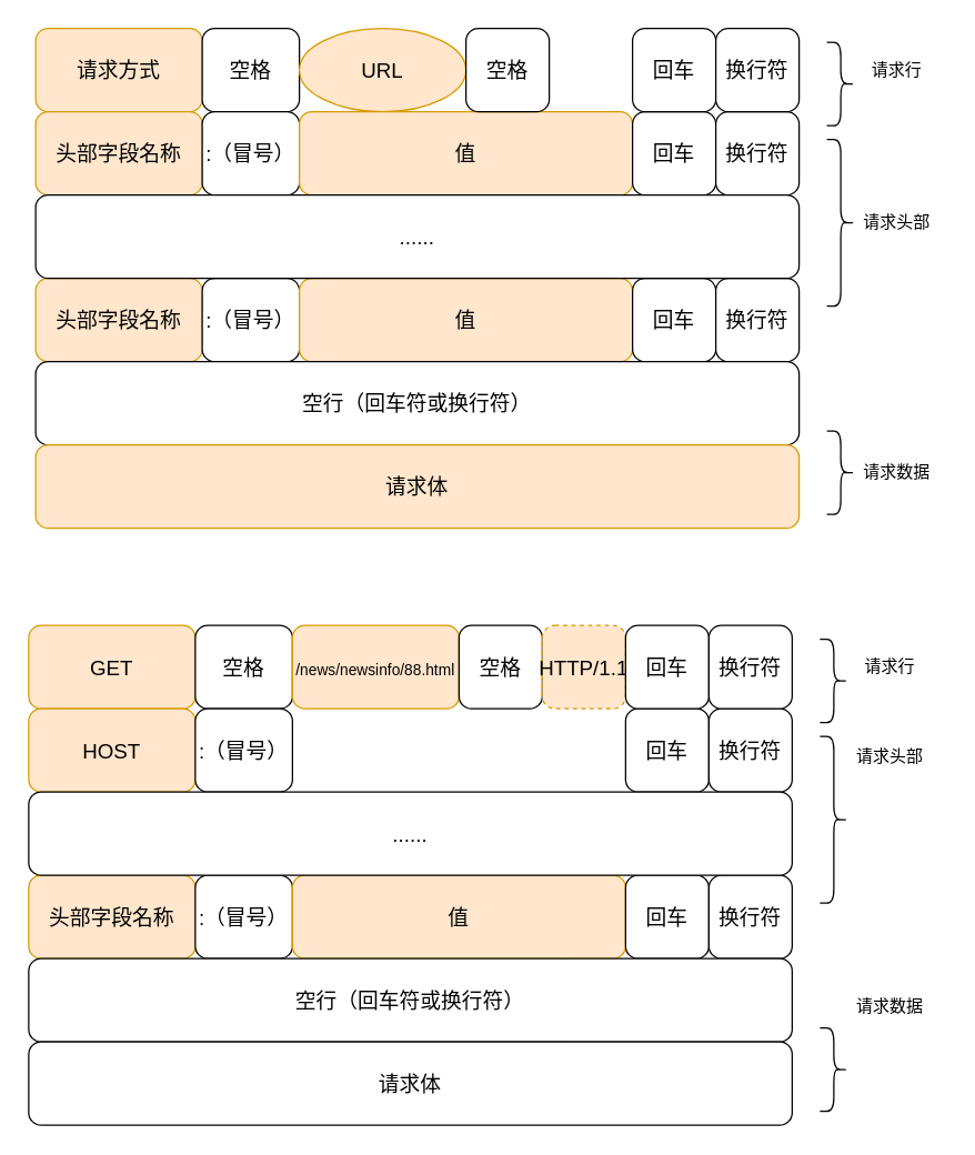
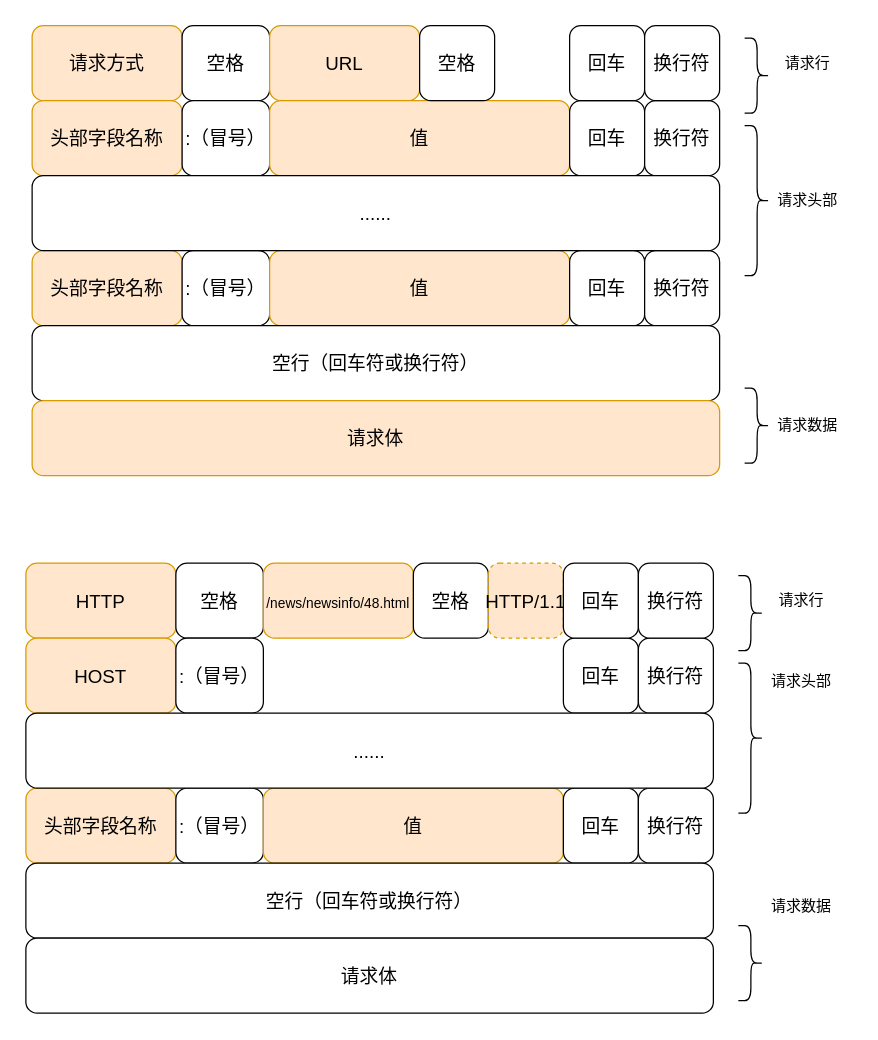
  <mxCell id="0" />
  <mxCell id="1" parent="0" />
  <mxCell id="2" value="请求方式" style="rounded=1;whiteSpace=wrap;html=1;fontSize=15;fillColor=#ffe6cc;strokeColor=#d79b00;" vertex="1" parent="1"><mxGeometry x="25" y="20" width="120" height="60" as="geometry" /></mxCell>
  <mxCell id="3" value="空格" style="rounded=1;whiteSpace=wrap;html=1;fontSize=15;" vertex="1" parent="1"><mxGeometry x="145" y="20" width="70" height="60" as="geometry" /></mxCell>
- <mxCell id="4" value="URL" style="ellipse;whiteSpace=wrap;html=1;fontSize=15;fillColor=#ffe6cc;strokeColor=#d79b00;" vertex="1" parent="1"><mxGeometry x="215" y="20" width="120" height="60" as="geometry" /></mxCell>
+ <mxCell id="4" value="URL" style="rounded=1;whiteSpace=wrap;html=1;fontSize=15;fillColor=#ffe6cc;strokeColor=#d79b00;" vertex="1" parent="1"><mxGeometry x="215" y="20" width="120" height="60" as="geometry" /></mxCell>
  <mxCell id="5" value="头部字段名称" style="rounded=1;whiteSpace=wrap;html=1;fontSize=15;fillColor=#ffe6cc;strokeColor=#d79b00;" vertex="1" parent="1"><mxGeometry x="25" y="80" width="120" height="60" as="geometry" /></mxCell>
  <mxCell id="6" value=":（冒号）" style="rounded=1;whiteSpace=wrap;html=1;fontSize=15;" vertex="1" parent="1"><mxGeometry x="145" y="80" width="70" height="60" as="geometry" /></mxCell>
  <mxCell id="7" value="值" style="rounded=1;whiteSpace=wrap;html=1;fontSize=15;fillColor=#ffe6cc;strokeColor=#d79b00;" vertex="1" parent="1"><mxGeometry x="215" y="80" width="240" height="60" as="geometry" /></mxCell>
  <mxCell id="8" value="回车" style="rounded=1;whiteSpace=wrap;html=1;fontSize=15;" vertex="1" parent="1"><mxGeometry x="455" y="80" width="60" height="60" as="geometry" /></mxCell>
  <mxCell id="9" value="换行符" style="rounded=1;whiteSpace=wrap;html=1;fontSize=15;" vertex="1" parent="1"><mxGeometry x="515" y="80" width="60" height="60" as="geometry" /></mxCell>
  <mxCell id="10" value="空格" style="rounded=1;whiteSpace=wrap;html=1;fontSize=15;" vertex="1" parent="1"><mxGeometry x="335" y="20" width="60" height="60" as="geometry" /></mxCell>
  <mxCell id="11" value="回车" style="rounded=1;whiteSpace=wrap;html=1;fontSize=15;" vertex="1" parent="1"><mxGeometry x="455" y="20" width="60" height="60" as="geometry" /></mxCell>
  <mxCell id="12" value="换行符" style="rounded=1;whiteSpace=wrap;html=1;fontSize=15;" vertex="1" parent="1"><mxGeometry x="515" y="20" width="60" height="60" as="geometry" /></mxCell>
  <mxCell id="13" value="头部字段名称" style="rounded=1;whiteSpace=wrap;html=1;fontSize=15;fillColor=#ffe6cc;strokeColor=#d79b00;" vertex="1" parent="1"><mxGeometry x="25" y="200" width="120" height="60" as="geometry" /></mxCell>
  <mxCell id="14" value=":（冒号）" style="rounded=1;whiteSpace=wrap;html=1;fontSize=15;" vertex="1" parent="1"><mxGeometry x="145" y="200" width="70" height="60" as="geometry" /></mxCell>
  <mxCell id="15" value="值" style="rounded=1;whiteSpace=wrap;html=1;fontSize=15;fillColor=#ffe6cc;strokeColor=#d79b00;" vertex="1" parent="1"><mxGeometry x="215" y="200" width="240" height="60" as="geometry" /></mxCell>
  <mxCell id="16" value="回车" style="rounded=1;whiteSpace=wrap;html=1;fontSize=15;" vertex="1" parent="1"><mxGeometry x="455" y="200" width="60" height="60" as="geometry" /></mxCell>
  <mxCell id="17" value="换行符" style="rounded=1;whiteSpace=wrap;html=1;fontSize=15;" vertex="1" parent="1"><mxGeometry x="515" y="200" width="60" height="60" as="geometry" /></mxCell>
  <mxCell id="18" value="......" style="rounded=1;whiteSpace=wrap;html=1;fontSize=15;" vertex="1" parent="1"><mxGeometry x="25" y="140" width="550" height="60" as="geometry" /></mxCell>
  <mxCell id="19" value="空行（回车符或换行符）" style="rounded=1;whiteSpace=wrap;html=1;fontSize=15;" vertex="1" parent="1"><mxGeometry x="25" y="260" width="550" height="60" as="geometry" /></mxCell>
  <mxCell id="20" value="请求体" style="rounded=1;whiteSpace=wrap;html=1;fontSize=15;fillColor=#ffe6cc;strokeColor=#d79b00;" vertex="1" parent="1"><mxGeometry x="25" y="320" width="550" height="60" as="geometry" /></mxCell>
  <mxCell id="21" value="" style="shape=curlyBracket;whiteSpace=wrap;html=1;rounded=1;flipH=1;labelPosition=right;verticalLabelPosition=middle;align=left;verticalAlign=middle;" vertex="1" parent="1"><mxGeometry x="595" y="100" width="20" height="120" as="geometry" /></mxCell>
  <mxCell id="22" value="请求头部" style="text;html=1;align=center;verticalAlign=middle;resizable=0;points=[];autosize=1;strokeColor=none;fillColor=none;" vertex="1" parent="1"><mxGeometry x="610" y="145" width="70" height="30" as="geometry" /></mxCell>
  <mxCell id="23" value="请求行" style="text;html=1;align=center;verticalAlign=middle;resizable=0;points=[];autosize=1;strokeColor=none;fillColor=none;" vertex="1" parent="1"><mxGeometry x="615" y="35" width="60" height="30" as="geometry" /></mxCell>
  <mxCell id="24" value="" style="shape=curlyBracket;whiteSpace=wrap;html=1;rounded=1;flipH=1;labelPosition=right;verticalLabelPosition=middle;align=left;verticalAlign=middle;" vertex="1" parent="1"><mxGeometry x="595" y="30" width="20" height="60" as="geometry" /></mxCell>
  <mxCell id="25" value="" style="shape=curlyBracket;whiteSpace=wrap;html=1;rounded=1;flipH=1;labelPosition=right;verticalLabelPosition=middle;align=left;verticalAlign=middle;" vertex="1" parent="1"><mxGeometry x="595" y="310" width="20" height="60" as="geometry" /></mxCell>
  <mxCell id="26" value="请求数据" style="text;html=1;align=center;verticalAlign=middle;resizable=0;points=[];autosize=1;strokeColor=none;fillColor=none;" vertex="1" parent="1"><mxGeometry x="610" y="325" width="70" height="30" as="geometry" /></mxCell>
- <mxCell id="27" value="GET" style="rounded=1;whiteSpace=wrap;html=1;fontSize=15;fillColor=#ffe6cc;strokeColor=#d79b00;" vertex="1" parent="1"><mxGeometry x="20" y="450" width="120" height="60" as="geometry" /></mxCell>
+ <mxCell id="27" value="HTTP" style="rounded=1;whiteSpace=wrap;html=1;fontSize=15;fillColor=#ffe6cc;strokeColor=#d79b00;" vertex="1" parent="1"><mxGeometry x="20" y="450" width="120" height="60" as="geometry" /></mxCell>
  <mxCell id="28" value="空格" style="rounded=1;whiteSpace=wrap;html=1;fontSize=15;" vertex="1" parent="1"><mxGeometry x="140" y="450" width="70" height="60" as="geometry" /></mxCell>
- <mxCell id="29" value="&lt;font style=&quot;font-size: 11px;&quot;&gt;/news/newsinfo/88.html&lt;/font&gt;" style="rounded=1;whiteSpace=wrap;html=1;fontSize=15;fillColor=#ffe6cc;strokeColor=#d79b00;" vertex="1" parent="1"><mxGeometry x="210" y="450" width="120" height="60" as="geometry" /></mxCell>
+ <mxCell id="29" value="&lt;font style=&quot;font-size: 11px;&quot;&gt;/news/newsinfo/48.html&lt;/font&gt;" style="rounded=1;whiteSpace=wrap;html=1;fontSize=15;fillColor=#ffe6cc;strokeColor=#d79b00;" vertex="1" parent="1"><mxGeometry x="210" y="450" width="120" height="60" as="geometry" /></mxCell>
  <mxCell id="30" value="HOST" style="rounded=1;whiteSpace=wrap;html=1;fontSize=15;fillColor=#ffe6cc;strokeColor=#d79b00;" vertex="1" parent="1"><mxGeometry x="20" y="510" width="120" height="60" as="geometry" /></mxCell>
  <mxCell id="31" value=":（冒号）" style="rounded=1;whiteSpace=wrap;html=1;fontSize=15;" vertex="1" parent="1"><mxGeometry x="140" y="510" width="70" height="60" as="geometry" /></mxCell>
  <mxCell id="32" value="回车" style="rounded=1;whiteSpace=wrap;html=1;fontSize=15;" vertex="1" parent="1"><mxGeometry x="450" y="510" width="60" height="60" as="geometry" /></mxCell>
  <mxCell id="33" value="换行符" style="rounded=1;whiteSpace=wrap;html=1;fontSize=15;" vertex="1" parent="1"><mxGeometry x="510" y="510" width="60" height="60" as="geometry" /></mxCell>
  <mxCell id="34" value="空格" style="rounded=1;whiteSpace=wrap;html=1;fontSize=15;" vertex="1" parent="1"><mxGeometry x="330" y="450" width="60" height="60" as="geometry" /></mxCell>
  <mxCell id="35" value="HTTP/1.1" style="rounded=1;whiteSpace=wrap;html=1;fontSize=15;fillColor=#ffe6cc;strokeColor=#d79b00;dashed=1;" vertex="1" parent="1"><mxGeometry x="390" y="450" width="60" height="60" as="geometry" /></mxCell>
  <mxCell id="36" value="回车" style="rounded=1;whiteSpace=wrap;html=1;fontSize=15;" vertex="1" parent="1"><mxGeometry x="450" y="450" width="60" height="60" as="geometry" /></mxCell>
  <mxCell id="37" value="换行符" style="rounded=1;whiteSpace=wrap;html=1;fontSize=15;" vertex="1" parent="1"><mxGeometry x="510" y="450" width="60" height="60" as="geometry" /></mxCell>
  <mxCell id="38" value="头部字段名称" style="rounded=1;whiteSpace=wrap;html=1;fontSize=15;fillColor=#ffe6cc;strokeColor=#d79b00;" vertex="1" parent="1"><mxGeometry x="20" y="630" width="120" height="60" as="geometry" /></mxCell>
  <mxCell id="39" value=":（冒号）" style="rounded=1;whiteSpace=wrap;html=1;fontSize=15;" vertex="1" parent="1"><mxGeometry x="140" y="630" width="70" height="60" as="geometry" /></mxCell>
  <mxCell id="40" value="值" style="rounded=1;whiteSpace=wrap;html=1;fontSize=15;fillColor=#ffe6cc;strokeColor=#d79b00;" vertex="1" parent="1"><mxGeometry x="210" y="630" width="240" height="60" as="geometry" /></mxCell>
  <mxCell id="41" value="回车" style="rounded=1;whiteSpace=wrap;html=1;fontSize=15;" vertex="1" parent="1"><mxGeometry x="450" y="630" width="60" height="60" as="geometry" /></mxCell>
  <mxCell id="42" value="换行符" style="rounded=1;whiteSpace=wrap;html=1;fontSize=15;" vertex="1" parent="1"><mxGeometry x="510" y="630" width="60" height="60" as="geometry" /></mxCell>
  <mxCell id="43" value="......" style="rounded=1;whiteSpace=wrap;html=1;fontSize=15;" vertex="1" parent="1"><mxGeometry x="20" y="570" width="550" height="60" as="geometry" /></mxCell>
  <mxCell id="44" value="空行（回车符或换行符）" style="rounded=1;whiteSpace=wrap;html=1;fontSize=15;" vertex="1" parent="1"><mxGeometry x="20" y="690" width="550" height="60" as="geometry" /></mxCell>
  <mxCell id="45" value="请求体" style="rounded=1;whiteSpace=wrap;html=1;fontSize=15;" vertex="1" parent="1"><mxGeometry x="20" y="750" width="550" height="60" as="geometry" /></mxCell>
  <mxCell id="46" value="" style="shape=curlyBracket;whiteSpace=wrap;html=1;rounded=1;flipH=1;labelPosition=right;verticalLabelPosition=middle;align=left;verticalAlign=middle;" vertex="1" parent="1"><mxGeometry x="590" y="530" width="20" height="120" as="geometry" /></mxCell>
  <mxCell id="47" value="请求头部" style="text;html=1;align=center;verticalAlign=middle;resizable=0;points=[];autosize=1;strokeColor=none;fillColor=none;" vertex="1" parent="1"><mxGeometry x="605" y="530" width="70" height="30" as="geometry" /></mxCell>
  <mxCell id="48" value="请求行" style="text;html=1;align=center;verticalAlign=middle;resizable=0;points=[];autosize=1;strokeColor=none;fillColor=none;" vertex="1" parent="1"><mxGeometry x="610" y="465" width="60" height="30" as="geometry" /></mxCell>
  <mxCell id="49" value="" style="shape=curlyBracket;whiteSpace=wrap;html=1;rounded=1;flipH=1;labelPosition=right;verticalLabelPosition=middle;align=left;verticalAlign=middle;" vertex="1" parent="1"><mxGeometry x="590" y="460" width="20" height="60" as="geometry" /></mxCell>
  <mxCell id="50" value="" style="shape=curlyBracket;whiteSpace=wrap;html=1;rounded=1;flipH=1;labelPosition=right;verticalLabelPosition=middle;align=left;verticalAlign=middle;" vertex="1" parent="1"><mxGeometry x="590" y="740" width="20" height="60" as="geometry" /></mxCell>
  <mxCell id="51" value="请求数据" style="text;html=1;align=center;verticalAlign=middle;resizable=0;points=[];autosize=1;strokeColor=none;fillColor=none;" vertex="1" parent="1"><mxGeometry x="605" y="710" width="70" height="30" as="geometry" /></mxCell>
